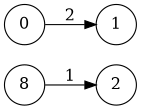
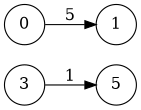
  digraph {
    rankdir=LR
    node [shape=circle]
-   3 [label=8]
-   2
+   3
+   2 [label=5]
    0
    1
    3 -> 2 [label=1]
-   0 -> 1 [label=2]
+   0 -> 1 [label=5]
  }
